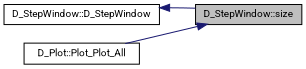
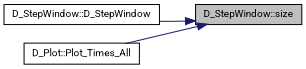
  digraph {
    fontname=Roboto
    rankdir=RL
    node [color=black fillcolor=white fontname=Roboto fontsize=10 shape=record style=filled]
    edge [color=midnightblue dir=back fontname=Roboto fontsize=10 labelfontname=Helvetica labelfontsize=10 style=solid]
    n1 [fillcolor=grey75 fontcolor=black height=0.2 label="D_StepWindow::size" width=0.4]
    n2 [height=0.2 label="D_StepWindow::D_StepWindow" width=0.4]
-   n3 [height=0.2 label="D_Plot::Plot_Plot_All" width=0.4]
-   n2 -> n1
+   n3 [height=0.2 label="D_Plot::Plot_Times_All" width=0.4]
+   n1 -> n2
    n1 -> n3
  }
